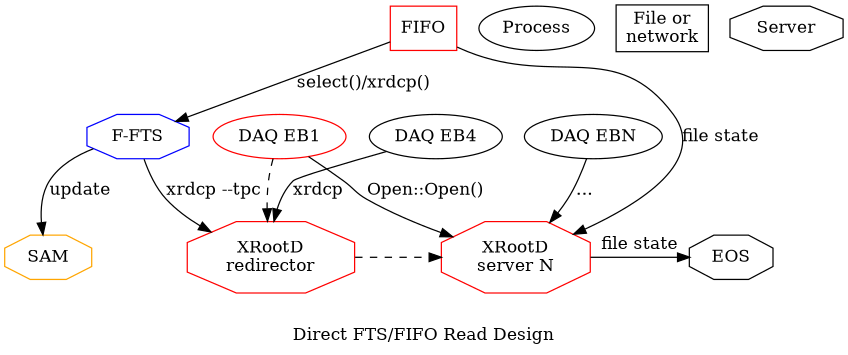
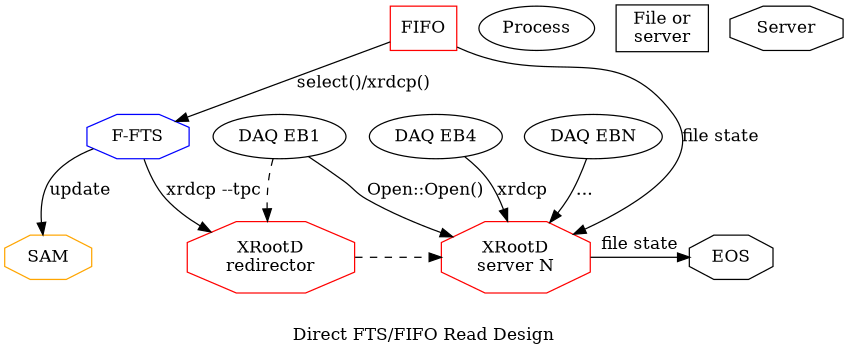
  digraph {
    label="Direct FTS/FIFO Read Design"
    rankdir=TB
    node [shape=octagon]
    n1 [color=red label="XRootD\nredirector"]
    n2 [color=red label="XRootD\nserver N"]
    n3 [label=EOS]
    n4 [label=Process shape=""]
-   n5 [label="File or\nnetwork" shape=box]
+   n5 [label="File or\nserver" shape=box]
    n6 [label=Server]
-   n7 [label="DAQ EB1" color=red shape=""]
+   n7 [label="DAQ EB1" shape=""]
    n8 [label="DAQ EB4" shape=""]
    n9 [label="DAQ EBN" shape=""]
    n10 [color=red label=FIFO shape=box]
    n11 [color=blue label="F-FTS"]
    n12 [color=orange label=SAM]
    subgraph sub_1 {
      rank=same
      n1
      n2
      n3
    }
    n1 -> n2 [style=dashed]
    n2 -> n3 [label="file state"]
    n7 -> n1 [style=dashed]
    n7 -> n2 [label="Open::Open()"]
-   n8 -> n1 [label=xrdcp]
+   n8 -> n2 [label=xrdcp]
    n9 -> n2 [label="..."]
    n10 -> n2 [label="file state"]
    n10 -> n11 [label="select()/xrdcp()"]
    n11 -> n1 [label="xrdcp --tpc"]
    n11 -> n12 [label=update]
  }
